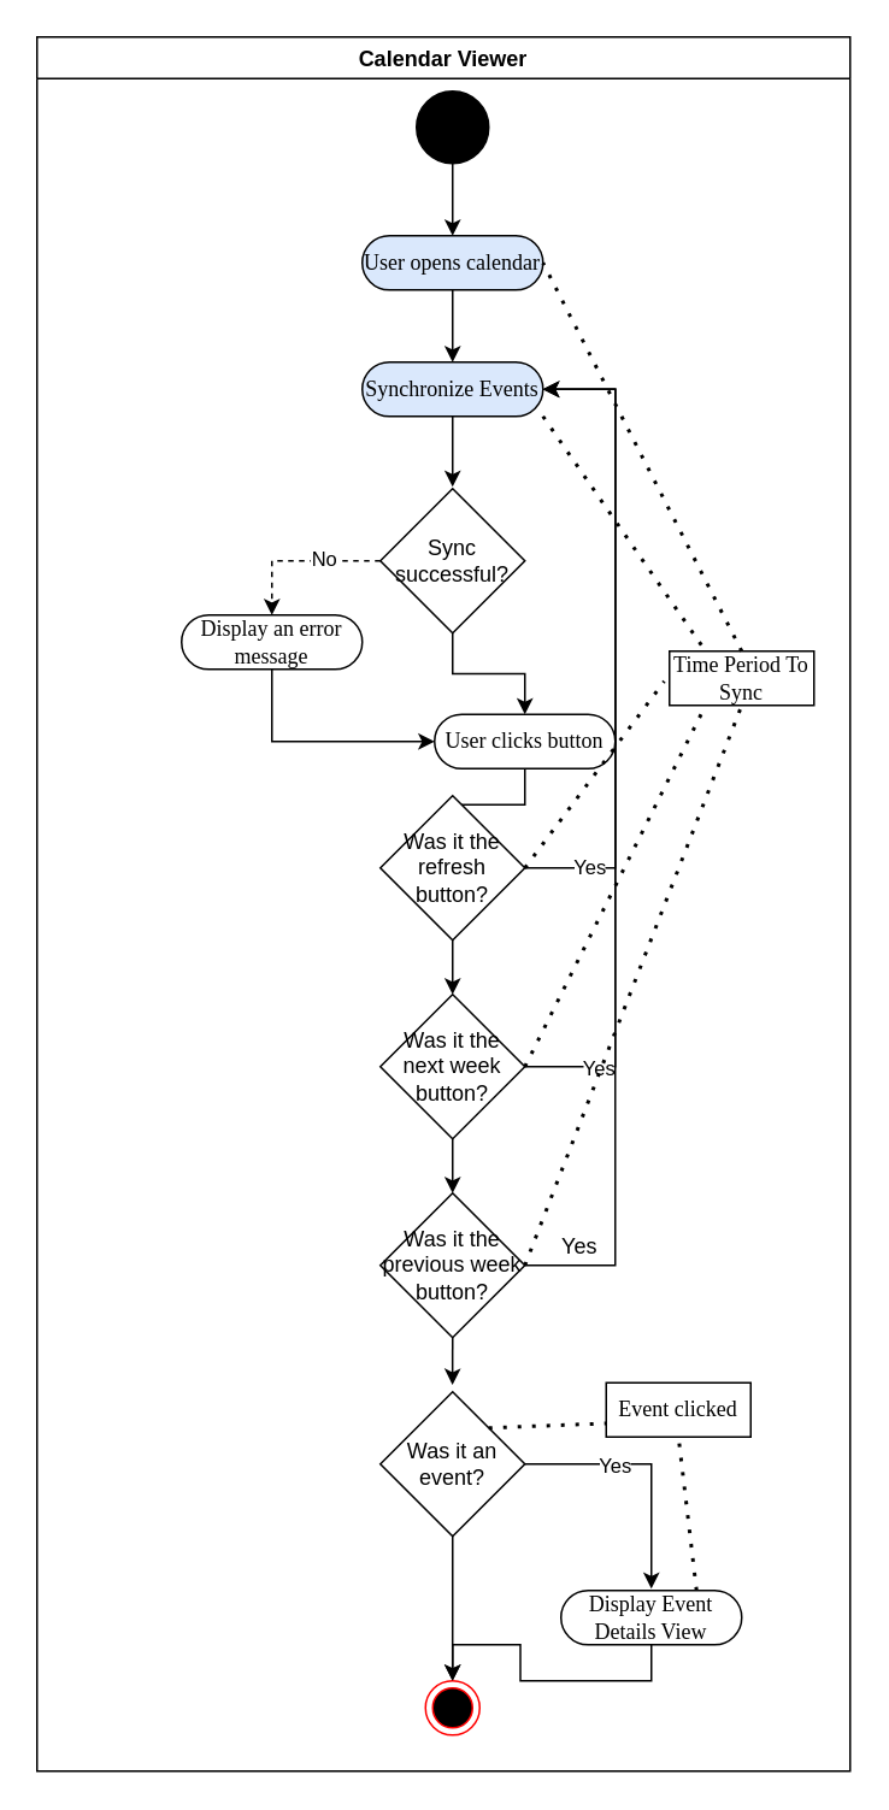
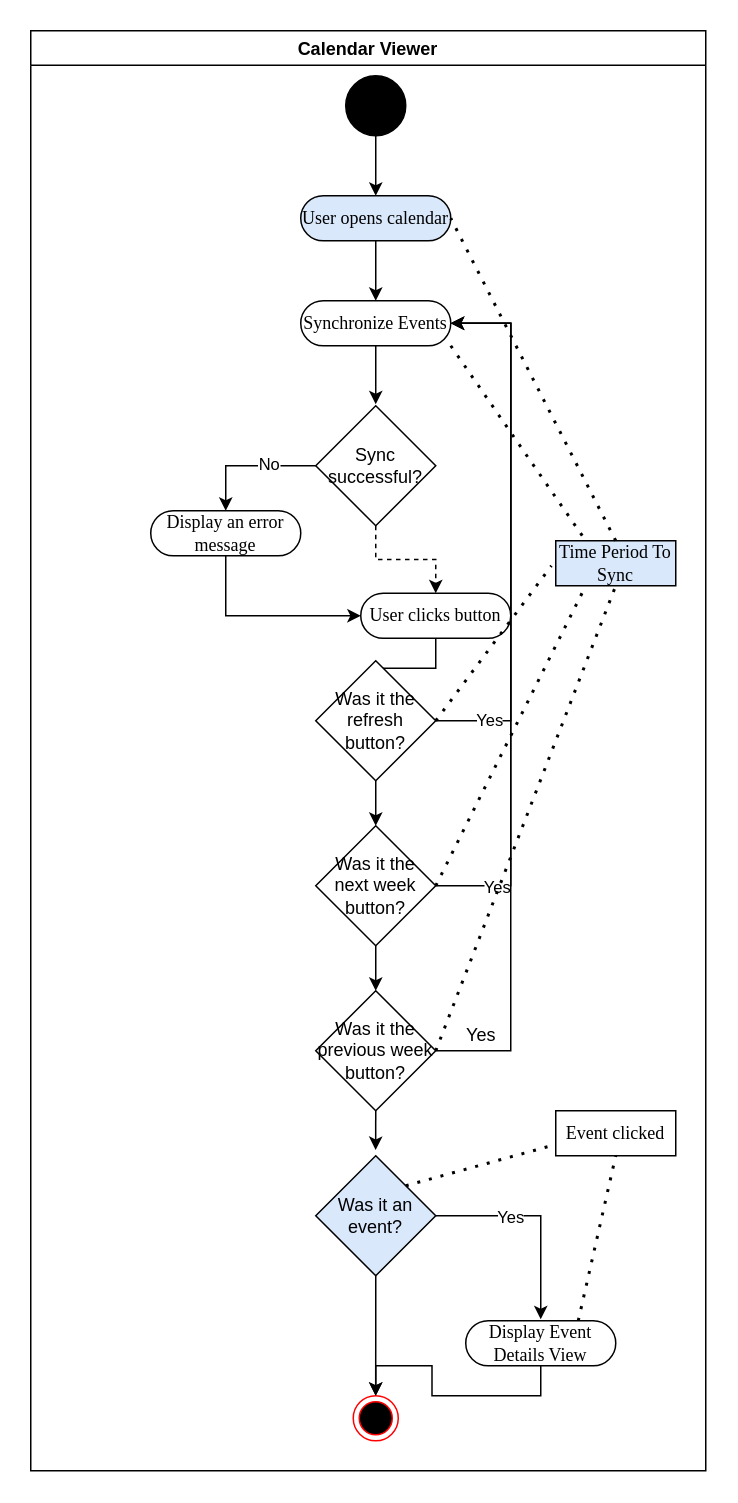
  <mxCell id="0" />
  <mxCell id="1" parent="0" />
  <mxCell id="2" value="Calendar Viewer" style="swimlane;" vertex="1" parent="1"><mxGeometry x="20" y="20" width="450" height="960" as="geometry" /></mxCell>
  <mxCell id="3" style="edgeStyle=orthogonalEdgeStyle;rounded=0;orthogonalLoop=1;jettySize=auto;html=1;exitX=0.5;exitY=1;exitDx=0;exitDy=0;entryX=0.5;entryY=0;entryDx=0;entryDy=0;endArrow=classic;endFill=1;" edge="1" parent="2" source="4" target="6"><mxGeometry relative="1" as="geometry" /></mxCell>
  <mxCell id="4" value="" style="ellipse;whiteSpace=wrap;html=1;rounded=0;shadow=0;comic=0;labelBackgroundColor=none;strokeWidth=1;fillColor=#000000;fontFamily=Verdana;fontSize=12;align=center;" vertex="1" parent="2"><mxGeometry x="210" y="30" width="40" height="40" as="geometry" /></mxCell>
  <mxCell id="5" style="edgeStyle=none;curved=1;rounded=0;orthogonalLoop=1;jettySize=auto;html=1;exitX=0.5;exitY=1;exitDx=0;exitDy=0;entryX=0.5;entryY=0;entryDx=0;entryDy=0;endArrow=classic;startSize=6;endSize=6;sourcePerimeterSpacing=1;targetPerimeterSpacing=1;endFill=1;" edge="1" parent="2" source="6" target="7"><mxGeometry relative="1" as="geometry" /></mxCell>
  <mxCell id="6" value="User opens calendar" style="rounded=1;whiteSpace=wrap;html=1;shadow=0;comic=0;labelBackgroundColor=none;strokeWidth=1;fontFamily=Verdana;fontSize=12;align=center;arcSize=50;fillColor=#dae8fc;" vertex="1" parent="2"><mxGeometry x="180" y="110" width="100" height="30" as="geometry" /></mxCell>
- <mxCell id="7" value="Synchronize Events" style="rounded=1;whiteSpace=wrap;html=1;shadow=0;comic=0;labelBackgroundColor=none;strokeWidth=1;fontFamily=Verdana;fontSize=12;align=center;arcSize=50;fillColor=#dae8fc;" vertex="1" parent="2"><mxGeometry x="180" y="180" width="100" height="30" as="geometry" /></mxCell>
- <mxCell id="8" style="edgeStyle=orthogonalEdgeStyle;rounded=0;orthogonalLoop=1;jettySize=auto;html=1;exitX=0;exitY=0.5;exitDx=0;exitDy=0;entryX=0.5;entryY=0;entryDx=0;entryDy=0;endArrow=classic;endFill=1;startSize=6;endSize=6;sourcePerimeterSpacing=1;targetPerimeterSpacing=1;dashed=1;" edge="1" parent="2" source="11" target="14"><mxGeometry relative="1" as="geometry" /></mxCell>
+ <mxCell id="7" value="Synchronize Events" style="rounded=1;whiteSpace=wrap;html=1;shadow=0;comic=0;labelBackgroundColor=none;strokeWidth=1;fontFamily=Verdana;fontSize=12;align=center;arcSize=50;" vertex="1" parent="2"><mxGeometry x="180" y="180" width="100" height="30" as="geometry" /></mxCell>
+ <mxCell id="8" style="edgeStyle=orthogonalEdgeStyle;rounded=0;orthogonalLoop=1;jettySize=auto;html=1;exitX=0;exitY=0.5;exitDx=0;exitDy=0;entryX=0.5;entryY=0;entryDx=0;entryDy=0;endArrow=classic;endFill=1;startSize=6;endSize=6;sourcePerimeterSpacing=1;targetPerimeterSpacing=1;" edge="1" parent="2" source="11" target="14"><mxGeometry relative="1" as="geometry" /></mxCell>
  <mxCell id="9" value="No" style="edgeLabel;html=1;align=center;verticalAlign=middle;resizable=0;points=[];" vertex="1" connectable="0" parent="8"><mxGeometry x="-0.294" y="-2" relative="1" as="geometry"><mxPoint as="offset" /></mxGeometry></mxCell>
- <mxCell id="10" style="edgeStyle=orthogonalEdgeStyle;rounded=0;orthogonalLoop=1;jettySize=auto;html=1;exitX=0.5;exitY=1;exitDx=0;exitDy=0;entryX=0.5;entryY=0;entryDx=0;entryDy=0;endArrow=classic;endFill=1;startSize=6;endSize=6;sourcePerimeterSpacing=1;targetPerimeterSpacing=1;" edge="1" parent="2" source="11" target="16"><mxGeometry relative="1" as="geometry" /></mxCell>
+ <mxCell id="10" style="edgeStyle=orthogonalEdgeStyle;rounded=0;orthogonalLoop=1;jettySize=auto;html=1;exitX=0.5;exitY=1;exitDx=0;exitDy=0;entryX=0.5;entryY=0;entryDx=0;entryDy=0;endArrow=classic;endFill=1;startSize=6;endSize=6;sourcePerimeterSpacing=1;targetPerimeterSpacing=1;dashed=1;" edge="1" parent="2" source="11" target="16"><mxGeometry relative="1" as="geometry" /></mxCell>
  <mxCell id="11" value="Sync successful?" style="rhombus;whiteSpace=wrap;html=1;hachureGap=4;pointerEvents=0;" vertex="1" parent="2"><mxGeometry x="190.002" y="250" width="80" height="80" as="geometry" /></mxCell>
  <mxCell id="12" style="edgeStyle=none;curved=1;rounded=0;orthogonalLoop=1;jettySize=auto;html=1;exitX=0.5;exitY=1;exitDx=0;exitDy=0;endArrow=classic;endFill=1;startSize=6;endSize=6;sourcePerimeterSpacing=1;targetPerimeterSpacing=1;" edge="1" parent="2" source="7" target="11"><mxGeometry relative="1" as="geometry"><mxPoint x="229.952" y="240" as="targetPoint" /></mxGeometry></mxCell>
  <mxCell id="13" style="edgeStyle=orthogonalEdgeStyle;rounded=0;orthogonalLoop=1;jettySize=auto;html=1;exitX=0.5;exitY=1;exitDx=0;exitDy=0;entryX=0;entryY=0.5;entryDx=0;entryDy=0;endArrow=classic;endFill=1;startSize=6;endSize=6;sourcePerimeterSpacing=1;targetPerimeterSpacing=1;" edge="1" parent="2" source="14" target="16"><mxGeometry relative="1" as="geometry" /></mxCell>
  <mxCell id="14" value="Display an error message" style="rounded=1;whiteSpace=wrap;html=1;shadow=0;comic=0;labelBackgroundColor=none;strokeWidth=1;fontFamily=Verdana;fontSize=12;align=center;arcSize=50;" vertex="1" parent="2"><mxGeometry x="80" y="320" width="100" height="30" as="geometry" /></mxCell>
  <mxCell id="15" style="edgeStyle=orthogonalEdgeStyle;rounded=0;orthogonalLoop=1;jettySize=auto;html=1;exitX=0.5;exitY=1;exitDx=0;exitDy=0;entryX=0.5;entryY=0;entryDx=0;entryDy=0;endArrow=classic;endFill=1;startSize=6;endSize=6;sourcePerimeterSpacing=1;targetPerimeterSpacing=1;" edge="1" parent="2" source="16" target="20"><mxGeometry relative="1" as="geometry" /></mxCell>
  <mxCell id="16" value="User clicks button" style="rounded=1;whiteSpace=wrap;html=1;shadow=0;comic=0;labelBackgroundColor=none;strokeWidth=1;fontFamily=Verdana;fontSize=12;align=center;arcSize=50;" vertex="1" parent="2"><mxGeometry x="220" y="375" width="100" height="30" as="geometry" /></mxCell>
  <mxCell id="17" style="edgeStyle=orthogonalEdgeStyle;rounded=0;orthogonalLoop=1;jettySize=auto;html=1;exitX=1;exitY=0.5;exitDx=0;exitDy=0;entryX=1;entryY=0.5;entryDx=0;entryDy=0;endArrow=classic;endFill=1;startSize=6;endSize=6;sourcePerimeterSpacing=1;targetPerimeterSpacing=1;" edge="1" parent="2" source="20" target="7"><mxGeometry relative="1" as="geometry"><Array as="points"><mxPoint x="320" y="460" /><mxPoint x="320" y="195" /></Array></mxGeometry></mxCell>
  <mxCell id="18" value="Yes" style="edgeLabel;html=1;align=center;verticalAlign=middle;resizable=0;points=[];" vertex="1" connectable="0" parent="17"><mxGeometry x="-0.804" y="1" relative="1" as="geometry"><mxPoint as="offset" /></mxGeometry></mxCell>
  <mxCell id="19" style="edgeStyle=orthogonalEdgeStyle;rounded=0;orthogonalLoop=1;jettySize=auto;html=1;exitX=0.5;exitY=1;exitDx=0;exitDy=0;entryX=0.5;entryY=0;entryDx=0;entryDy=0;endArrow=classic;endFill=1;startSize=6;endSize=6;sourcePerimeterSpacing=1;targetPerimeterSpacing=1;" edge="1" parent="2" source="20" target="24"><mxGeometry relative="1" as="geometry" /></mxCell>
  <mxCell id="20" value="Was it the refresh button?" style="rhombus;whiteSpace=wrap;html=1;hachureGap=4;pointerEvents=0;" vertex="1" parent="2"><mxGeometry x="190.002" y="420" width="80" height="80" as="geometry" /></mxCell>
  <mxCell id="21" style="edgeStyle=orthogonalEdgeStyle;rounded=0;orthogonalLoop=1;jettySize=auto;html=1;exitX=1;exitY=0.5;exitDx=0;exitDy=0;entryX=1;entryY=0.5;entryDx=0;entryDy=0;endArrow=classic;endFill=1;startSize=6;endSize=6;sourcePerimeterSpacing=1;targetPerimeterSpacing=1;" edge="1" parent="2" source="24" target="7"><mxGeometry relative="1" as="geometry"><Array as="points"><mxPoint x="320" y="570" /><mxPoint x="320" y="195" /></Array></mxGeometry></mxCell>
  <mxCell id="22" value="Yes" style="edgeLabel;html=1;align=center;verticalAlign=middle;resizable=0;points=[];" vertex="1" connectable="0" parent="21"><mxGeometry x="-0.812" y="2" relative="1" as="geometry"><mxPoint x="-4" y="2" as="offset" /></mxGeometry></mxCell>
  <mxCell id="23" style="edgeStyle=orthogonalEdgeStyle;rounded=0;orthogonalLoop=1;jettySize=auto;html=1;exitX=0.5;exitY=1;exitDx=0;exitDy=0;entryX=0.5;entryY=0;entryDx=0;entryDy=0;endArrow=classic;endFill=1;startSize=6;endSize=6;sourcePerimeterSpacing=1;targetPerimeterSpacing=1;" edge="1" parent="2" source="24" target="27"><mxGeometry relative="1" as="geometry" /></mxCell>
  <mxCell id="24" value="Was it the next week button?" style="rhombus;whiteSpace=wrap;html=1;hachureGap=4;pointerEvents=0;" vertex="1" parent="2"><mxGeometry x="190.002" y="530" width="80" height="80" as="geometry" /></mxCell>
  <mxCell id="25" style="edgeStyle=orthogonalEdgeStyle;rounded=0;orthogonalLoop=1;jettySize=auto;html=1;exitX=1;exitY=0.5;exitDx=0;exitDy=0;entryX=1;entryY=0.5;entryDx=0;entryDy=0;endArrow=classic;endFill=1;startSize=6;endSize=6;sourcePerimeterSpacing=1;targetPerimeterSpacing=1;" edge="1" parent="2" source="27" target="7"><mxGeometry relative="1" as="geometry"><Array as="points"><mxPoint x="320" y="680" /><mxPoint x="320" y="195" /></Array></mxGeometry></mxCell>
  <mxCell id="26" style="edgeStyle=orthogonalEdgeStyle;rounded=0;orthogonalLoop=1;jettySize=auto;html=1;exitX=0.5;exitY=1;exitDx=0;exitDy=0;entryX=0.499;entryY=-0.048;entryDx=0;entryDy=0;entryPerimeter=0;endArrow=classic;endFill=1;startSize=6;endSize=6;sourcePerimeterSpacing=1;targetPerimeterSpacing=1;" edge="1" parent="2" source="27" target="33"><mxGeometry relative="1" as="geometry" /></mxCell>
  <mxCell id="27" value="Was it the previous week button?" style="rhombus;whiteSpace=wrap;html=1;hachureGap=4;pointerEvents=0;" vertex="1" parent="2"><mxGeometry x="190.002" y="640" width="80" height="80" as="geometry" /></mxCell>
- <mxCell id="28" value="Time Period To Sync" style="rounded=0;whiteSpace=wrap;html=1;shadow=0;comic=0;labelBackgroundColor=none;strokeWidth=1;fontFamily=Verdana;fontSize=12;align=center;arcSize=50;" vertex="1" parent="2"><mxGeometry x="350" y="340" width="80" height="30" as="geometry" /></mxCell>
+ <mxCell id="28" value="Time Period To Sync" style="rounded=0;whiteSpace=wrap;html=1;shadow=0;comic=0;labelBackgroundColor=none;strokeWidth=1;fontFamily=Verdana;fontSize=12;align=center;arcSize=50;fillColor=#dae8fc;" vertex="1" parent="2"><mxGeometry x="350" y="340" width="80" height="30" as="geometry" /></mxCell>
  <mxCell id="29" style="edgeStyle=orthogonalEdgeStyle;rounded=0;orthogonalLoop=1;jettySize=auto;html=1;exitX=0.5;exitY=1;exitDx=0;exitDy=0;entryX=0.5;entryY=0;entryDx=0;entryDy=0;endArrow=classic;endFill=1;startSize=6;endSize=6;sourcePerimeterSpacing=1;targetPerimeterSpacing=1;" edge="1" parent="2" source="30" target="42"><mxGeometry relative="1" as="geometry" /></mxCell>
  <mxCell id="30" value="Display Event Details View" style="rounded=1;whiteSpace=wrap;html=1;shadow=0;comic=0;labelBackgroundColor=none;strokeWidth=1;fontFamily=Verdana;fontSize=12;align=center;arcSize=50;" vertex="1" parent="2"><mxGeometry x="290" y="860" width="100" height="30" as="geometry" /></mxCell>
  <mxCell id="31" style="edgeStyle=orthogonalEdgeStyle;rounded=0;orthogonalLoop=1;jettySize=auto;html=1;exitX=1;exitY=0.5;exitDx=0;exitDy=0;endArrow=classic;endFill=1;startSize=6;endSize=6;sourcePerimeterSpacing=1;targetPerimeterSpacing=1;" edge="1" parent="2" source="33" target="30"><mxGeometry relative="1" as="geometry" /></mxCell>
  <mxCell id="32" value="Yes" style="edgeLabel;html=1;align=center;verticalAlign=middle;resizable=0;points=[];" vertex="1" connectable="0" parent="31"><mxGeometry x="-0.295" relative="1" as="geometry"><mxPoint as="offset" /></mxGeometry></mxCell>
- <mxCell id="33" value="Was it an event?" style="rhombus;whiteSpace=wrap;html=1;hachureGap=4;pointerEvents=0;" vertex="1" parent="2"><mxGeometry x="190.002" y="750" width="80" height="80" as="geometry" /></mxCell>
+ <mxCell id="33" value="Was it an event?" style="rhombus;whiteSpace=wrap;html=1;hachureGap=4;pointerEvents=0;fillColor=#dae8fc;" vertex="1" parent="2"><mxGeometry x="190.002" y="750" width="80" height="80" as="geometry" /></mxCell>
  <mxCell id="34" value="" style="endArrow=none;dashed=1;html=1;dashPattern=1 3;strokeWidth=2;startSize=6;endSize=6;sourcePerimeterSpacing=1;targetPerimeterSpacing=1;entryX=-0.036;entryY=0.556;entryDx=0;entryDy=0;entryPerimeter=0;exitX=1;exitY=0.5;exitDx=0;exitDy=0;" edge="1" parent="2" source="20" target="28"><mxGeometry width="50" height="50" relative="1" as="geometry"><mxPoint x="280" y="380" as="sourcePoint" /><mxPoint x="330" y="330" as="targetPoint" /></mxGeometry></mxCell>
  <mxCell id="35" value="" style="endArrow=none;dashed=1;html=1;dashPattern=1 3;strokeWidth=2;startSize=6;endSize=6;sourcePerimeterSpacing=1;targetPerimeterSpacing=1;entryX=0.25;entryY=1;entryDx=0;entryDy=0;exitX=1;exitY=0.5;exitDx=0;exitDy=0;" edge="1" parent="2" source="24" target="28"><mxGeometry width="50" height="50" relative="1" as="geometry"><mxPoint x="280.002" y="470" as="sourcePoint" /><mxPoint x="357.12" y="366.68" as="targetPoint" /></mxGeometry></mxCell>
  <mxCell id="36" value="" style="endArrow=none;dashed=1;html=1;dashPattern=1 3;strokeWidth=2;startSize=6;endSize=6;sourcePerimeterSpacing=1;targetPerimeterSpacing=1;entryX=0.5;entryY=1;entryDx=0;entryDy=0;exitX=1;exitY=0.5;exitDx=0;exitDy=0;" edge="1" parent="2" source="27" target="28"><mxGeometry width="50" height="50" relative="1" as="geometry"><mxPoint x="290.002" y="480" as="sourcePoint" /><mxPoint x="367.12" y="376.68" as="targetPoint" /></mxGeometry></mxCell>
  <mxCell id="37" value="" style="endArrow=none;dashed=1;html=1;dashPattern=1 3;strokeWidth=2;startSize=6;endSize=6;sourcePerimeterSpacing=1;targetPerimeterSpacing=1;entryX=0.25;entryY=0;entryDx=0;entryDy=0;exitX=1;exitY=1;exitDx=0;exitDy=0;" edge="1" parent="2" source="7" target="28"><mxGeometry width="50" height="50" relative="1" as="geometry"><mxPoint x="300.002" y="490" as="sourcePoint" /><mxPoint x="377.12" y="386.68" as="targetPoint" /></mxGeometry></mxCell>
  <mxCell id="38" value="" style="endArrow=none;dashed=1;html=1;dashPattern=1 3;strokeWidth=2;startSize=6;endSize=6;sourcePerimeterSpacing=1;targetPerimeterSpacing=1;entryX=1;entryY=0.5;entryDx=0;entryDy=0;exitX=0.5;exitY=0;exitDx=0;exitDy=0;" edge="1" parent="2" source="28" target="6"><mxGeometry width="50" height="50" relative="1" as="geometry"><mxPoint x="372.882" y="320" as="sourcePoint" /><mxPoint x="450.0" y="216.68" as="targetPoint" /></mxGeometry></mxCell>
- <mxCell id="39" value="Event clicked" style="rounded=0;whiteSpace=wrap;html=1;shadow=0;comic=0;labelBackgroundColor=none;strokeWidth=1;fontFamily=Verdana;fontSize=12;align=center;arcSize=50;" vertex="1" parent="2"><mxGeometry x="315" y="745" width="80" height="30" as="geometry" /></mxCell>
+ <mxCell id="39" value="Event clicked" style="rounded=0;whiteSpace=wrap;html=1;shadow=0;comic=0;labelBackgroundColor=none;strokeWidth=1;fontFamily=Verdana;fontSize=12;align=center;arcSize=50;" vertex="1" parent="2"><mxGeometry x="350" y="720" width="80" height="30" as="geometry" /></mxCell>
  <mxCell id="40" value="" style="endArrow=none;dashed=1;html=1;dashPattern=1 3;strokeWidth=2;startSize=6;endSize=6;sourcePerimeterSpacing=1;targetPerimeterSpacing=1;entryX=0;entryY=0.75;entryDx=0;entryDy=0;exitX=1;exitY=0;exitDx=0;exitDy=0;" edge="1" parent="2" source="33" target="39"><mxGeometry width="50" height="50" relative="1" as="geometry"><mxPoint x="280.002" y="690" as="sourcePoint" /><mxPoint x="400" y="380" as="targetPoint" /></mxGeometry></mxCell>
  <mxCell id="41" value="" style="endArrow=none;dashed=1;html=1;dashPattern=1 3;strokeWidth=2;startSize=6;endSize=6;sourcePerimeterSpacing=1;targetPerimeterSpacing=1;entryX=0.5;entryY=1;entryDx=0;entryDy=0;exitX=0.75;exitY=0;exitDx=0;exitDy=0;" edge="1" parent="2" source="30" target="39"><mxGeometry width="50" height="50" relative="1" as="geometry"><mxPoint x="260.002" y="780" as="sourcePoint" /><mxPoint x="360" y="752.5" as="targetPoint" /></mxGeometry></mxCell>
  <mxCell id="42" value="" style="ellipse;html=1;shape=endState;fillColor=#000000;strokeColor=#ff0000;" vertex="1" parent="2"><mxGeometry x="215" y="910" width="30" height="30" as="geometry" /></mxCell>
  <mxCell id="43" value="Yes" style="text;html=1;align=center;verticalAlign=middle;resizable=0;points=[];autosize=1;strokeColor=none;fillColor=none;" vertex="1" parent="1"><mxGeometry x="300" y="680" width="40" height="20" as="geometry" /></mxCell>
  <mxCell id="44" style="edgeStyle=orthogonalEdgeStyle;rounded=0;orthogonalLoop=1;jettySize=auto;html=1;exitX=0.5;exitY=1;exitDx=0;exitDy=0;endArrow=classic;endFill=1;startSize=6;endSize=6;sourcePerimeterSpacing=1;targetPerimeterSpacing=1;" edge="1" parent="1" source="33"><mxGeometry relative="1" as="geometry"><mxPoint x="249.952" y="930" as="targetPoint" /></mxGeometry></mxCell>
